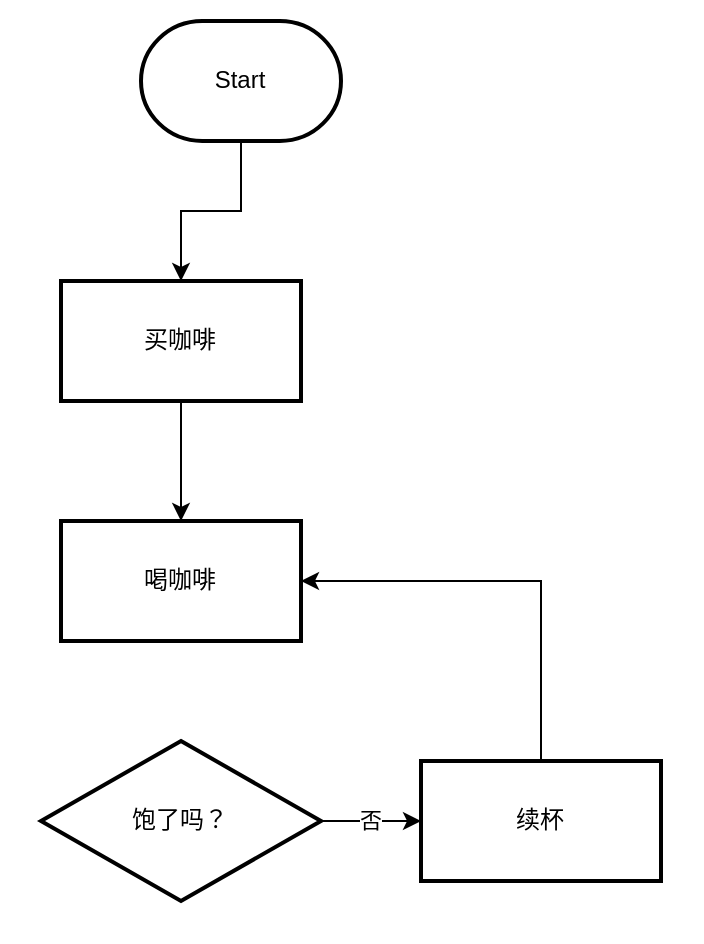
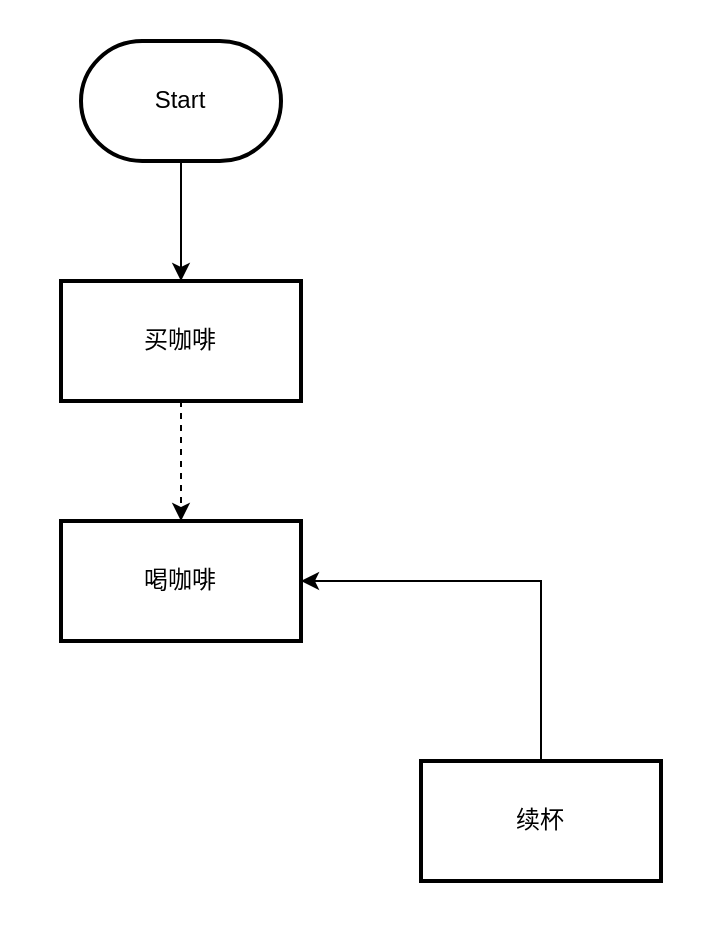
  <mxCell id="0" />
  <mxCell id="1" parent="0" />
  <mxCell id="2" value="" style="edgeStyle=orthogonalEdgeStyle;rounded=0;orthogonalLoop=1;jettySize=auto;html=1;" parent="1" source="3" target="5" edge="1"><mxGeometry relative="1" as="geometry" /></mxCell>
- <mxCell id="3" value="Start" style="strokeWidth=2;html=1;shape=mxgraph.flowchart.terminator;whiteSpace=wrap;" parent="1" vertex="1"><mxGeometry x="70" y="10" width="100" height="60" as="geometry" /></mxCell>
- <mxCell id="4" value="" style="edgeStyle=orthogonalEdgeStyle;rounded=0;orthogonalLoop=1;jettySize=auto;html=1;" parent="1" source="5" target="6" edge="1"><mxGeometry relative="1" as="geometry" /></mxCell>
+ <mxCell id="3" value="Start" style="strokeWidth=2;html=1;shape=mxgraph.flowchart.terminator;whiteSpace=wrap;" parent="1" vertex="1"><mxGeometry x="40" y="20" width="100" height="60" as="geometry" /></mxCell>
+ <mxCell id="4" value="" style="edgeStyle=orthogonalEdgeStyle;rounded=0;orthogonalLoop=1;jettySize=auto;html=1;dashed=1;" parent="1" source="5" target="6" edge="1"><mxGeometry relative="1" as="geometry" /></mxCell>
  <mxCell id="5" value="买咖啡" style="whiteSpace=wrap;html=1;strokeWidth=2;" parent="1" vertex="1"><mxGeometry x="30" y="140" width="120" height="60" as="geometry" /></mxCell>
  <mxCell id="6" value="喝咖啡" style="whiteSpace=wrap;html=1;strokeWidth=2;" parent="1" vertex="1"><mxGeometry x="30" y="260" width="120" height="60" as="geometry" /></mxCell>
- <mxCell id="7" value="否" style="edgeStyle=orthogonalEdgeStyle;rounded=0;orthogonalLoop=1;jettySize=auto;html=1;" parent="1" source="8" target="10" edge="1"><mxGeometry relative="1" as="geometry" /></mxCell>
- <mxCell id="8" value="饱了吗？" style="rhombus;whiteSpace=wrap;html=1;strokeWidth=2;" parent="1" vertex="1"><mxGeometry x="20" y="370" width="140" height="80" as="geometry" /></mxCell>
  <mxCell id="9" style="edgeStyle=orthogonalEdgeStyle;rounded=0;orthogonalLoop=1;jettySize=auto;html=1;entryX=1;entryY=0.5;entryDx=0;entryDy=0;" edge="1" parent="1" source="10" target="6"><mxGeometry relative="1" as="geometry"><Array as="points"><mxPoint x="270" y="290" /></Array></mxGeometry></mxCell>
  <mxCell id="10" value="续杯" style="whiteSpace=wrap;html=1;strokeWidth=2;" parent="1" vertex="1"><mxGeometry x="210" y="380" width="120" height="60" as="geometry" /></mxCell>
